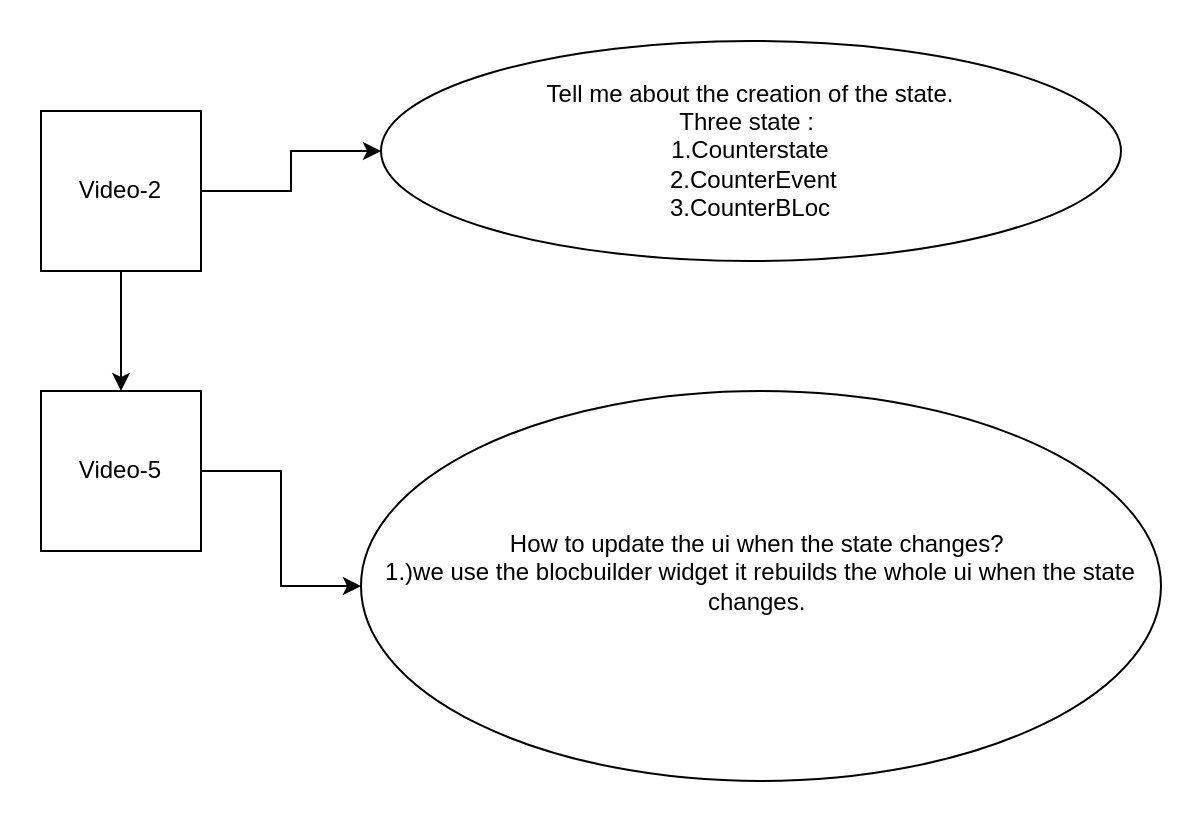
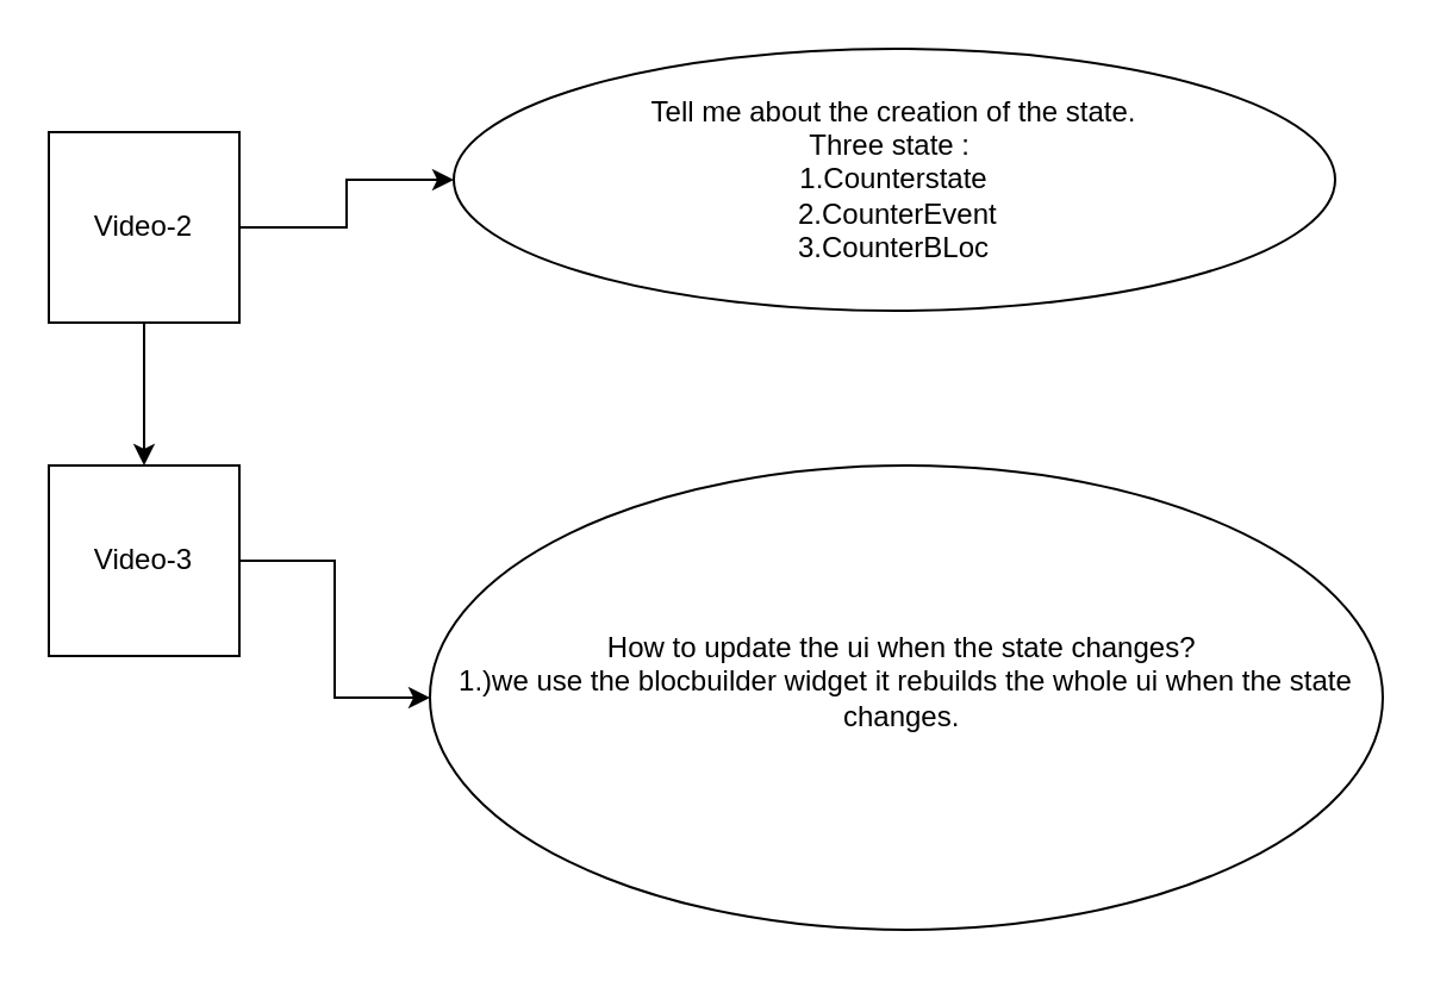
  <mxCell id="0" />
  <mxCell id="1" parent="0" />
  <mxCell id="2" value="" style="edgeStyle=orthogonalEdgeStyle;rounded=0;orthogonalLoop=1;jettySize=auto;html=1;" edge="1" parent="1" source="4" target="5"><mxGeometry relative="1" as="geometry" /></mxCell>
  <mxCell id="3" value="" style="edgeStyle=orthogonalEdgeStyle;rounded=0;orthogonalLoop=1;jettySize=auto;html=1;" edge="1" parent="1" source="4" target="7"><mxGeometry relative="1" as="geometry" /></mxCell>
  <mxCell id="4" value="Video-2" style="whiteSpace=wrap;html=1;aspect=fixed;" vertex="1" parent="1"><mxGeometry x="20" y="55" width="80" height="80" as="geometry" /></mxCell>
  <mxCell id="5" value="Tell me about the creation of the state.&lt;div&gt;Three state :&amp;nbsp;&lt;/div&gt;&lt;div&gt;1.Counterstate&lt;br&gt;&amp;nbsp;2.CounterEvent&lt;br&gt;3.CounterBLoc&lt;/div&gt;" style="ellipse;whiteSpace=wrap;html=1;" vertex="1" parent="1"><mxGeometry x="190" y="20" width="370" height="110" as="geometry" /></mxCell>
  <mxCell id="6" value="" style="edgeStyle=orthogonalEdgeStyle;rounded=0;orthogonalLoop=1;jettySize=auto;html=1;" edge="1" parent="1" source="7" target="8"><mxGeometry relative="1" as="geometry" /></mxCell>
- <mxCell id="7" value="Video-5" style="whiteSpace=wrap;html=1;aspect=fixed;" vertex="1" parent="1"><mxGeometry x="20" y="195" width="80" height="80" as="geometry" /></mxCell>
+ <mxCell id="7" value="Video-3" style="whiteSpace=wrap;html=1;aspect=fixed;" vertex="1" parent="1"><mxGeometry x="20" y="195" width="80" height="80" as="geometry" /></mxCell>
  <mxCell id="8" value="How to update the ui when the state changes?&amp;nbsp;&lt;br&gt;1.)we use the blocbuilder widget it rebuilds the whole ui when the state changes.&amp;nbsp;&lt;div&gt;&lt;br/&gt;&lt;/div&gt;" style="ellipse;whiteSpace=wrap;html=1;" vertex="1" parent="1"><mxGeometry x="180" y="195" width="400" height="195" as="geometry" /></mxCell>
